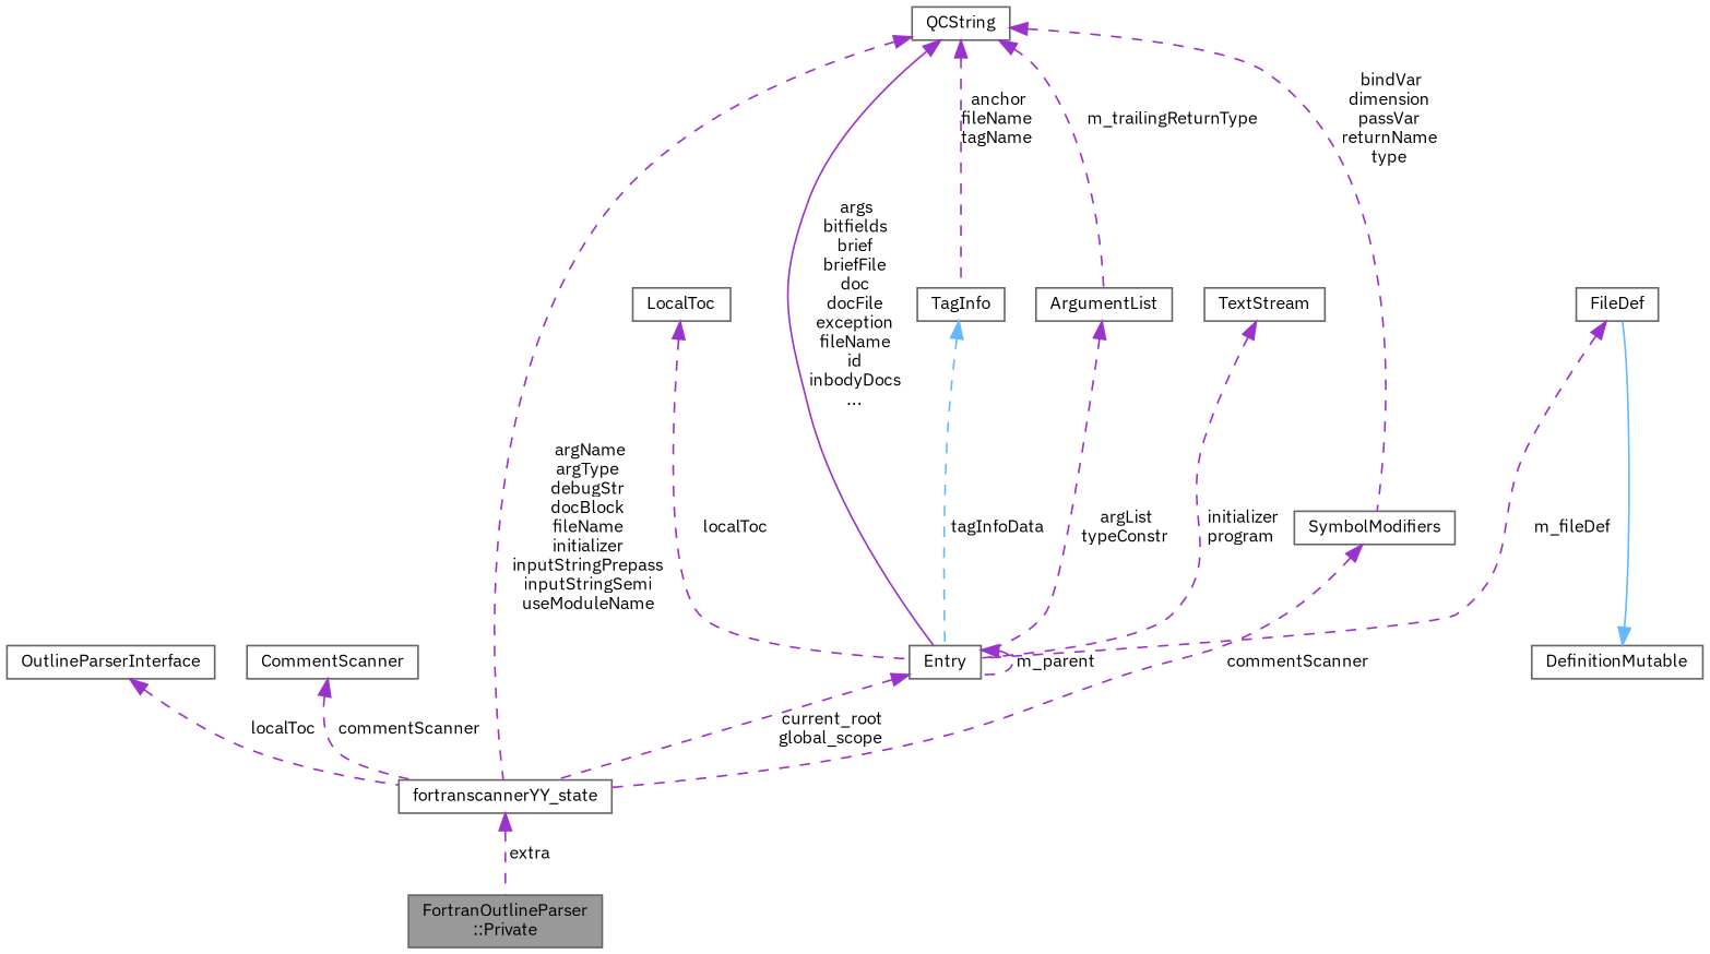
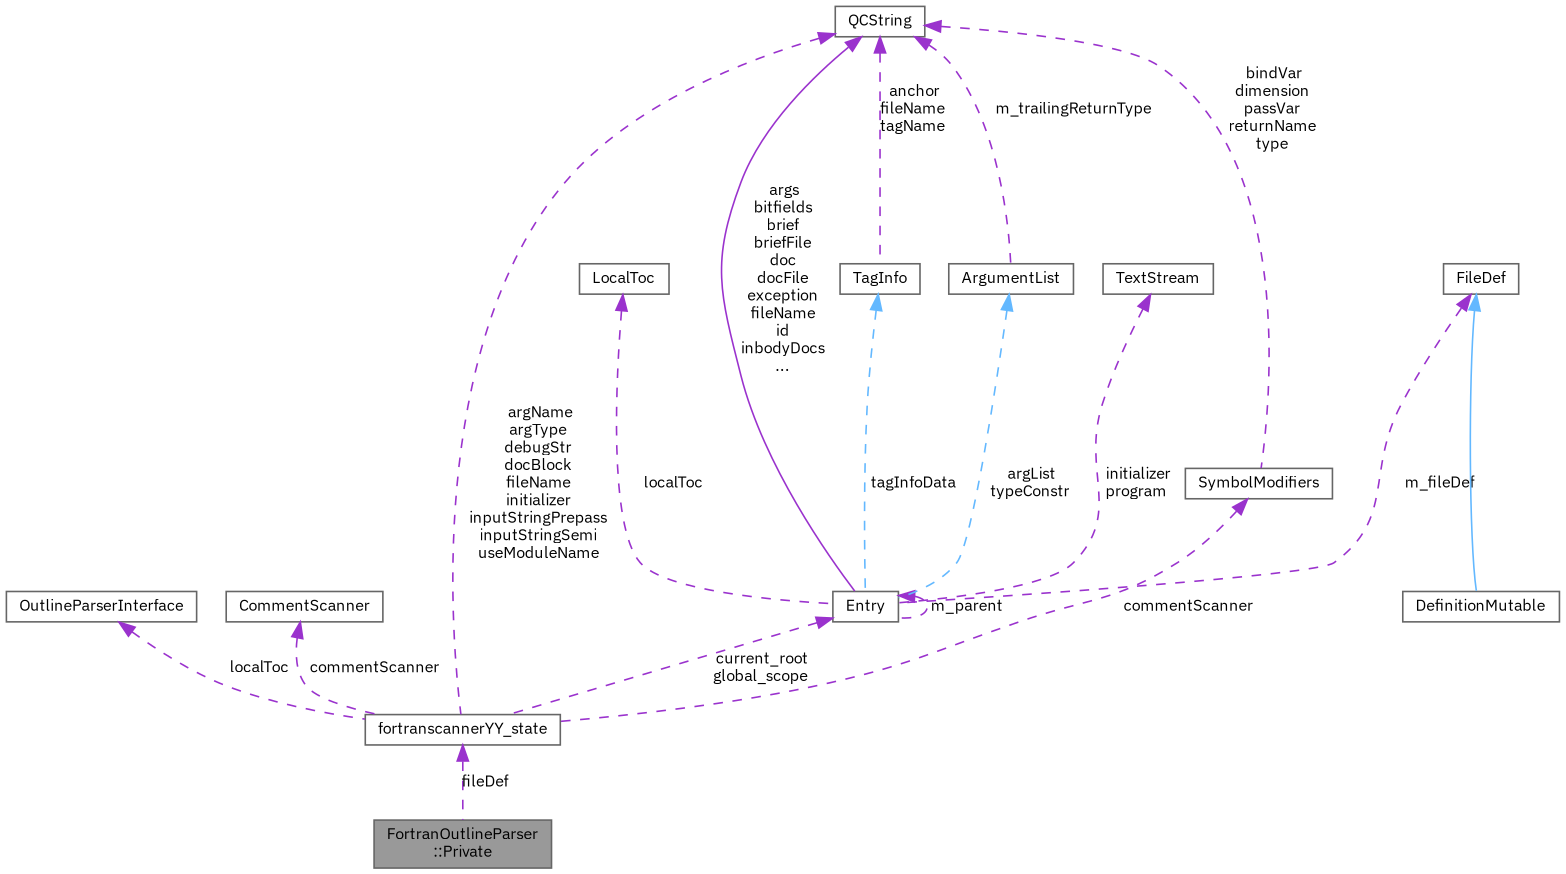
  digraph {
    fontname="IBM Plex Sans"
    node [color=gray40 fillcolor=white fontname="IBM Plex Sans" fontsize=10 shape=box style=filled]
    edge [color=darkorchid3 dir=back fontname="IBM Plex Sans" fontsize=10 labelfontname=Helvetica labelfontsize=10 style=dashed]
    n1 [fillcolor=grey60 fontcolor=black height=0.2 label="FortranOutlineParser\l::Private" width=0.4]
    n2 [height=0.2 label=fortranscannerYY_state width=0.4]
    n3 [height=0.2 label=OutlineParserInterface width=0.4]
    n4 [height=0.2 label=CommentScanner width=0.4]
    n5 [height=0.2 label=QCString width=0.4]
    n6 [height=0.2 label=Entry width=0.4]
    n7 [height=0.2 label=TagInfo width=0.4]
    n8 [height=0.2 label=ArgumentList width=0.4]
    n9 [height=0.2 label=SymbolModifiers width=0.4]
    n10 [height=0.2 label=TextStream width=0.4]
    n11 [height=0.2 label=LocalToc width=0.4]
    n12 [height=0.2 label=FileDef width=0.4]
    n13 [height=0.2 label=DefinitionMutable width=0.4]
-   n2 -> n1 [label=" extra"]
+   n2 -> n1 [label=" fileDef"]
    n3 -> n2 [label=" localToc"]
    n4 -> n2 [label=" commentScanner"]
    n5 -> n2 [label=" argName\nargType\ndebugStr\ndocBlock\nfileName\ninitializer\ninputStringPrepass\ninputStringSemi\nuseModuleName"]
    n5 -> n6 [label=" args\nbitfields\nbrief\nbriefFile\ndoc\ndocFile\nexception\nfileName\nid\ninbodyDocs\n..." style=solid]
    n5 -> n7 [label=" anchor\nfileName\ntagName"]
    n5 -> n8 [label=" m_trailingReturnType"]
    n5 -> n9 [label=" bindVar\ndimension\npassVar\nreturnName\ntype"]
    n6 -> n2 [label=" current_root\nglobal_scope"]
    n6 -> n6 [label=" m_parent"]
    n7 -> n6 [color=steelblue1 label=" tagInfoData"]
-   n8 -> n6 [label=" argList\ntypeConstr"]
+   n8 -> n6 [color=steelblue1 label=" argList\ntypeConstr"]
    n9 -> n2 [label=" commentScanner"]
    n10 -> n6 [label=" initializer\nprogram"]
    n11 -> n6 [label=" localToc"]
    n12 -> n6 [label=" m_fileDef"]
-   n13 -> n12 [color=steelblue1 style=solid]
+   n12 -> n13 [color=steelblue1 style=solid]
  }
